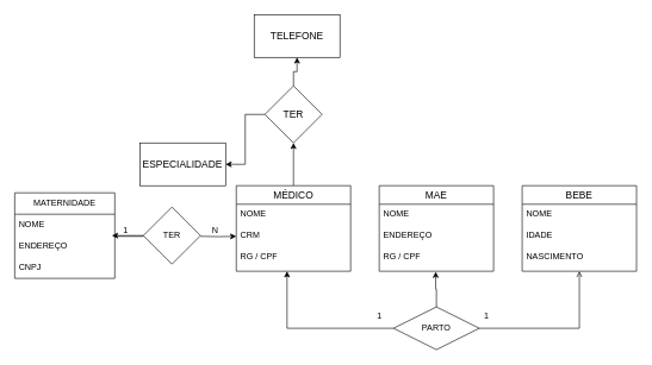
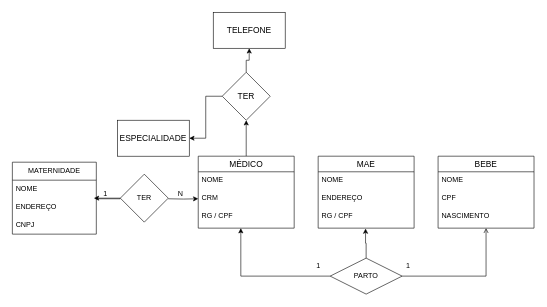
  <mxCell id="0" />
  <mxCell id="1" parent="0" />
  <mxCell id="2" value="MAE" style="swimlane;fontStyle=0;childLayout=stackLayout;horizontal=1;startSize=26;horizontalStack=0;resizeParent=1;resizeParentMax=0;resizeLast=0;collapsible=1;marginBottom=0;align=center;fontSize=14;" parent="1" vertex="1"><mxGeometry x="530" y="260" width="160" height="120" as="geometry" /></mxCell>
  <mxCell id="3" value="NOME" style="text;strokeColor=none;fillColor=none;spacingLeft=4;spacingRight=4;overflow=hidden;rotatable=0;points=[[0,0.5],[1,0.5]];portConstraint=eastwest;fontSize=12;whiteSpace=wrap;html=1;" parent="2" vertex="1"><mxGeometry y="26" width="160" height="30" as="geometry" /></mxCell>
  <mxCell id="4" value="ENDEREÇO" style="text;strokeColor=none;fillColor=none;spacingLeft=4;spacingRight=4;overflow=hidden;rotatable=0;points=[[0,0.5],[1,0.5]];portConstraint=eastwest;fontSize=12;whiteSpace=wrap;html=1;" parent="2" vertex="1"><mxGeometry y="56" width="160" height="30" as="geometry" /></mxCell>
  <mxCell id="5" value="&lt;div&gt;RG / CPF&lt;/div&gt;&lt;div&gt;&lt;br&gt;&lt;/div&gt;" style="text;strokeColor=none;fillColor=none;spacingLeft=4;spacingRight=4;overflow=hidden;rotatable=0;points=[[0,0.5],[1,0.5]];portConstraint=eastwest;fontSize=12;whiteSpace=wrap;html=1;" parent="2" vertex="1"><mxGeometry y="86" width="160" height="34" as="geometry" /></mxCell>
  <mxCell id="6" value="BEBE" style="swimlane;fontStyle=0;childLayout=stackLayout;horizontal=1;startSize=26;horizontalStack=0;resizeParent=1;resizeParentMax=0;resizeLast=0;collapsible=1;marginBottom=0;align=center;fontSize=14;" parent="1" vertex="1"><mxGeometry x="730" y="260" width="160" height="120" as="geometry" /></mxCell>
  <mxCell id="7" value="NOME" style="text;strokeColor=none;fillColor=none;spacingLeft=4;spacingRight=4;overflow=hidden;rotatable=0;points=[[0,0.5],[1,0.5]];portConstraint=eastwest;fontSize=12;whiteSpace=wrap;html=1;" parent="6" vertex="1"><mxGeometry y="26" width="160" height="30" as="geometry" /></mxCell>
- <mxCell id="8" value="IDADE" style="text;strokeColor=none;fillColor=none;spacingLeft=4;spacingRight=4;overflow=hidden;rotatable=0;points=[[0,0.5],[1,0.5]];portConstraint=eastwest;fontSize=12;whiteSpace=wrap;html=1;" parent="6" vertex="1"><mxGeometry y="56" width="160" height="30" as="geometry" /></mxCell>
+ <mxCell id="8" value="CPF" style="text;strokeColor=none;fillColor=none;spacingLeft=4;spacingRight=4;overflow=hidden;rotatable=0;points=[[0,0.5],[1,0.5]];portConstraint=eastwest;fontSize=12;whiteSpace=wrap;html=1;" parent="6" vertex="1"><mxGeometry y="56" width="160" height="30" as="geometry" /></mxCell>
  <mxCell id="9" value="NASCIMENTO" style="text;strokeColor=none;fillColor=none;spacingLeft=4;spacingRight=4;overflow=hidden;rotatable=0;points=[[0,0.5],[1,0.5]];portConstraint=eastwest;fontSize=12;whiteSpace=wrap;html=1;" parent="6" vertex="1"><mxGeometry y="86" width="160" height="34" as="geometry" /></mxCell>
  <mxCell id="10" value="" style="edgeStyle=orthogonalEdgeStyle;rounded=0;orthogonalLoop=1;jettySize=auto;html=1;" edge="1" parent="1" source="11" target="32"><mxGeometry relative="1" as="geometry" /></mxCell>
  <mxCell id="11" value="MÉDICO" style="swimlane;fontStyle=0;childLayout=stackLayout;horizontal=1;startSize=26;horizontalStack=0;resizeParent=1;resizeParentMax=0;resizeLast=0;collapsible=1;marginBottom=0;align=center;fontSize=14;" parent="1" vertex="1"><mxGeometry x="330" y="260" width="160" height="120" as="geometry" /></mxCell>
  <mxCell id="12" value="NOME" style="text;strokeColor=none;fillColor=none;spacingLeft=4;spacingRight=4;overflow=hidden;rotatable=0;points=[[0,0.5],[1,0.5]];portConstraint=eastwest;fontSize=12;whiteSpace=wrap;html=1;" parent="11" vertex="1"><mxGeometry y="26" width="160" height="30" as="geometry" /></mxCell>
  <mxCell id="13" value="CRM" style="text;strokeColor=none;fillColor=none;spacingLeft=4;spacingRight=4;overflow=hidden;rotatable=0;points=[[0,0.5],[1,0.5]];portConstraint=eastwest;fontSize=12;whiteSpace=wrap;html=1;" parent="11" vertex="1"><mxGeometry y="56" width="160" height="30" as="geometry" /></mxCell>
  <mxCell id="14" value="&lt;div&gt;RG / CPF&lt;/div&gt;&lt;div&gt;&lt;br&gt;&lt;/div&gt;&lt;div&gt;&lt;br&gt;&lt;/div&gt;" style="text;strokeColor=none;fillColor=none;spacingLeft=4;spacingRight=4;overflow=hidden;rotatable=0;points=[[0,0.5],[1,0.5]];portConstraint=eastwest;fontSize=12;whiteSpace=wrap;html=1;" parent="11" vertex="1"><mxGeometry y="86" width="160" height="34" as="geometry" /></mxCell>
  <mxCell id="15" value="" style="edgeStyle=orthogonalEdgeStyle;rounded=0;orthogonalLoop=1;jettySize=auto;html=1;entryX=0.5;entryY=1;entryDx=0;entryDy=0;endArrow=open;" parent="1" source="18" target="6" edge="1"><mxGeometry relative="1" as="geometry" /></mxCell>
  <mxCell id="16" value="" style="edgeStyle=orthogonalEdgeStyle;rounded=0;orthogonalLoop=1;jettySize=auto;html=1;exitX=0;exitY=0.5;exitDx=0;exitDy=0;" parent="1" source="18" target="14" edge="1"><mxGeometry relative="1" as="geometry"><mxPoint x="400" y="410" as="targetPoint" /><Array as="points"><mxPoint x="401" y="460" /></Array></mxGeometry></mxCell>
  <mxCell id="17" value="" style="edgeStyle=orthogonalEdgeStyle;rounded=0;orthogonalLoop=1;jettySize=auto;html=1;entryX=0.494;entryY=1.019;entryDx=0;entryDy=0;entryPerimeter=0;" parent="1" source="18" target="5" edge="1"><mxGeometry relative="1" as="geometry" /></mxCell>
  <mxCell id="18" value="PARTO" style="shape=rhombus;perimeter=rhombusPerimeter;whiteSpace=wrap;html=1;align=center;" parent="1" vertex="1"><mxGeometry x="550" y="430" width="120" height="60" as="geometry" /></mxCell>
  <mxCell id="19" value="" style="edgeStyle=orthogonalEdgeStyle;rounded=0;orthogonalLoop=1;jettySize=auto;html=1;entryX=0;entryY=0.5;entryDx=0;entryDy=0;" parent="1" target="13" edge="1"><mxGeometry relative="1" as="geometry"><mxPoint x="280" y="331" as="sourcePoint" /></mxGeometry></mxCell>
  <mxCell id="20" value="" style="edgeStyle=orthogonalEdgeStyle;rounded=0;orthogonalLoop=1;jettySize=auto;html=1;entryX=-0.133;entryY=0.733;entryDx=0;entryDy=0;entryPerimeter=0;" parent="1" target="21" edge="1"><mxGeometry relative="1" as="geometry"><mxPoint x="160" y="331" as="sourcePoint" /><mxPoint x="110" y="331" as="targetPoint" /><Array as="points"><mxPoint x="200" y="331" /></Array></mxGeometry></mxCell>
  <mxCell id="21" value="1" style="text;html=1;align=center;verticalAlign=middle;resizable=0;points=[];autosize=1;strokeColor=none;fillColor=none;" parent="1" vertex="1"><mxGeometry x="160" y="308" width="30" height="30" as="geometry" /></mxCell>
  <mxCell id="22" value="N" style="text;html=1;align=center;verticalAlign=middle;resizable=0;points=[];autosize=1;strokeColor=none;fillColor=none;" parent="1" vertex="1"><mxGeometry x="285" y="308" width="30" height="30" as="geometry" /></mxCell>
  <mxCell id="23" value="1" style="text;html=1;align=center;verticalAlign=middle;resizable=0;points=[];autosize=1;strokeColor=none;fillColor=none;" parent="1" vertex="1"><mxGeometry x="515" y="428" width="30" height="30" as="geometry" /></mxCell>
  <mxCell id="24" value="1" style="text;html=1;align=center;verticalAlign=middle;resizable=0;points=[];autosize=1;strokeColor=none;fillColor=none;" parent="1" vertex="1"><mxGeometry x="665" y="428" width="30" height="30" as="geometry" /></mxCell>
  <mxCell id="25" value="MATERNIDADE" style="swimlane;fontStyle=0;childLayout=stackLayout;horizontal=1;startSize=30;horizontalStack=0;resizeParent=1;resizeParentMax=0;resizeLast=0;collapsible=1;marginBottom=0;whiteSpace=wrap;html=1;" vertex="1" parent="1"><mxGeometry x="20" y="270" width="140" height="120" as="geometry" /></mxCell>
  <mxCell id="26" value="NOME" style="text;strokeColor=none;fillColor=none;align=left;verticalAlign=middle;spacingLeft=4;spacingRight=4;overflow=hidden;points=[[0,0.5],[1,0.5]];portConstraint=eastwest;rotatable=0;whiteSpace=wrap;html=1;" vertex="1" parent="25"><mxGeometry y="30" width="140" height="30" as="geometry" /></mxCell>
  <mxCell id="27" value="ENDEREÇO" style="text;strokeColor=none;fillColor=none;align=left;verticalAlign=middle;spacingLeft=4;spacingRight=4;overflow=hidden;points=[[0,0.5],[1,0.5]];portConstraint=eastwest;rotatable=0;whiteSpace=wrap;html=1;" vertex="1" parent="25"><mxGeometry y="60" width="140" height="30" as="geometry" /></mxCell>
  <mxCell id="28" value="CNPJ" style="text;strokeColor=none;fillColor=none;align=left;verticalAlign=middle;spacingLeft=4;spacingRight=4;overflow=hidden;points=[[0,0.5],[1,0.5]];portConstraint=eastwest;rotatable=0;whiteSpace=wrap;html=1;" vertex="1" parent="25"><mxGeometry y="90" width="140" height="30" as="geometry" /></mxCell>
  <mxCell id="29" value="TER" style="rhombus;whiteSpace=wrap;html=1;" vertex="1" parent="1"><mxGeometry x="200" y="290" width="80" height="80" as="geometry" /></mxCell>
  <mxCell id="30" value="" style="edgeStyle=orthogonalEdgeStyle;rounded=0;orthogonalLoop=1;jettySize=auto;html=1;" edge="1" parent="1" source="32" target="33"><mxGeometry relative="1" as="geometry" /></mxCell>
  <mxCell id="31" value="" style="edgeStyle=orthogonalEdgeStyle;rounded=0;orthogonalLoop=1;jettySize=auto;html=1;" edge="1" parent="1" source="32" target="34"><mxGeometry relative="1" as="geometry" /></mxCell>
  <mxCell id="32" value="TER" style="rhombus;whiteSpace=wrap;html=1;fontSize=14;fontStyle=0;startSize=26;" vertex="1" parent="1"><mxGeometry x="370" y="120" width="80" height="80" as="geometry" /></mxCell>
  <mxCell id="33" value="ESPECIALIDADE" style="whiteSpace=wrap;html=1;fontSize=14;fontStyle=0;startSize=26;" vertex="1" parent="1"><mxGeometry x="195" y="200" width="120" height="60" as="geometry" /></mxCell>
  <mxCell id="34" value="TELEFONE" style="whiteSpace=wrap;html=1;fontSize=14;fontStyle=0;startSize=26;" vertex="1" parent="1"><mxGeometry x="355" y="20" width="120" height="60" as="geometry" /></mxCell>
